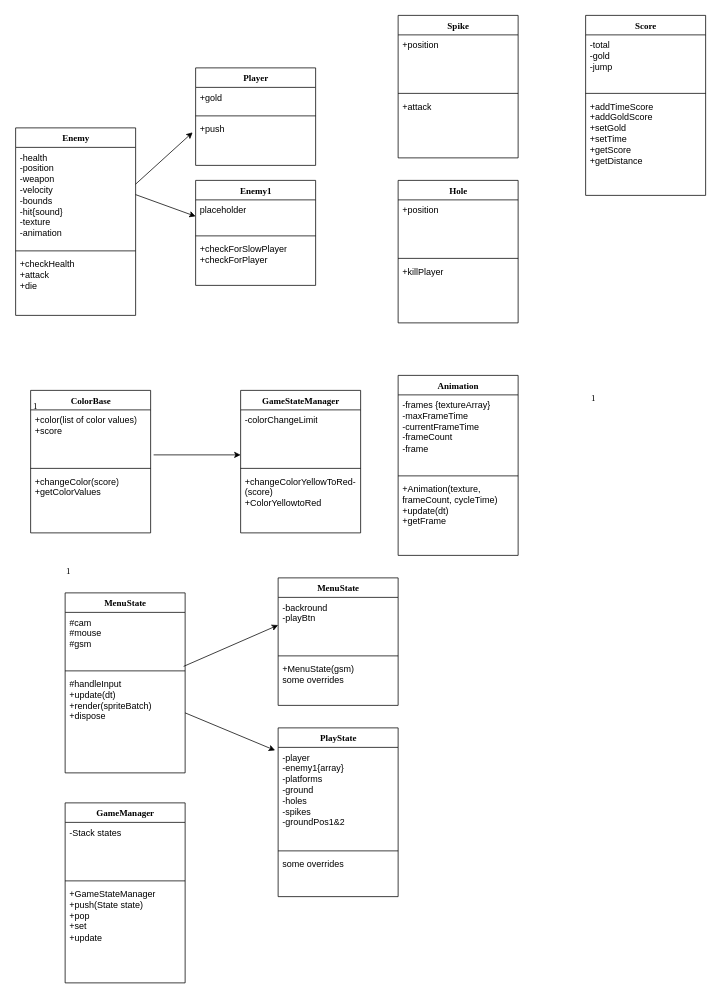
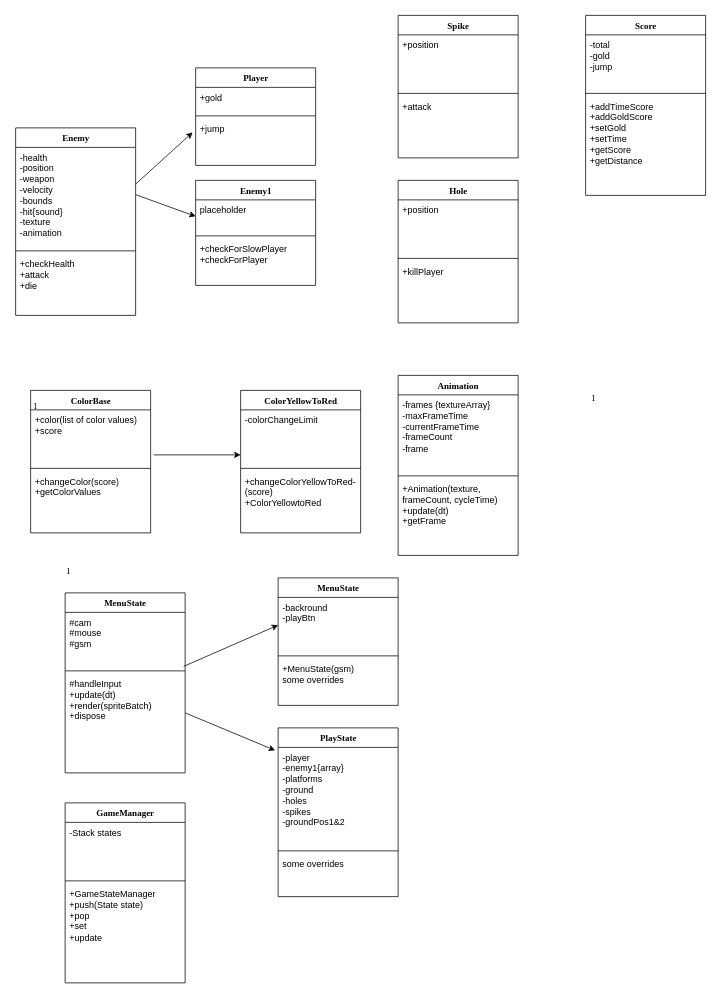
  <mxCell id="0" />
  <mxCell id="1" parent="0" />
  <mxCell id="2" value="1" style="text;html=1;resizable=0;points=[];align=center;verticalAlign=middle;labelBackgroundColor=#ffffff;fontSize=12;fontFamily=Verdana" vertex="1" connectable="0" parent="1"><mxGeometry x="326" y="204" as="geometry"><mxPoint x="-15" y="-19" as="offset" /></mxGeometry></mxCell>
  <mxCell id="3" value="1" style="text;html=1;resizable=0;points=[];align=center;verticalAlign=middle;labelBackgroundColor=#ffffff;fontSize=12;fontFamily=Verdana" vertex="1" connectable="0" parent="1"><mxGeometry x="60" y="559" as="geometry"><mxPoint x="-15" y="-19" as="offset" /></mxGeometry></mxCell>
  <mxCell id="4" value="" style="endArrow=classic;html=1;entryX=0;entryY=0.811;entryDx=0;entryDy=0;entryPerimeter=0;" edge="1" parent="1" target="36"><mxGeometry width="50" height="50" relative="1" as="geometry"><mxPoint x="204" y="606" as="sourcePoint" /><mxPoint x="350" y="616" as="targetPoint" /></mxGeometry></mxCell>
  <mxCell id="5" value="1" style="text;html=1;resizable=0;points=[];align=center;verticalAlign=middle;labelBackgroundColor=#ffffff;fontSize=12;fontFamily=Verdana" vertex="1" connectable="0" parent="1"><mxGeometry x="380" y="569" as="geometry"><mxPoint x="-15" y="-19" as="offset" /></mxGeometry></mxCell>
  <mxCell id="6" value="1" style="text;html=1;resizable=0;points=[];align=center;verticalAlign=middle;labelBackgroundColor=#ffffff;fontSize=12;fontFamily=Verdana" vertex="1" connectable="0" parent="1"><mxGeometry x="604" y="549" as="geometry"><mxPoint x="-15" y="-19" as="offset" /></mxGeometry></mxCell>
  <mxCell id="7" value="1" style="text;html=1;resizable=0;points=[];align=center;verticalAlign=middle;labelBackgroundColor=#ffffff;fontSize=12;fontFamily=Verdana" vertex="1" connectable="0" parent="1"><mxGeometry x="804" y="549" as="geometry"><mxPoint x="-15" y="-19" as="offset" /></mxGeometry></mxCell>
  <mxCell id="8" value="1" style="text;html=1;resizable=0;points=[];align=center;verticalAlign=middle;labelBackgroundColor=#ffffff;fontSize=12;fontFamily=Verdana" vertex="1" connectable="0" parent="1"><mxGeometry x="104" y="779" as="geometry"><mxPoint x="-15" y="-19" as="offset" /></mxGeometry></mxCell>
  <mxCell id="9" value="Player" style="swimlane;html=1;fontStyle=1;align=center;verticalAlign=top;childLayout=stackLayout;horizontal=1;startSize=26;horizontalStack=0;resizeParent=1;resizeLast=0;collapsible=1;marginBottom=0;swimlaneFillColor=#ffffff;rounded=0;shadow=0;comic=0;labelBackgroundColor=none;strokeWidth=1;fillColor=none;fontFamily=Verdana;fontSize=12" vertex="1" parent="1"><mxGeometry x="260" y="90" width="160" height="130" as="geometry" /></mxCell>
  <mxCell id="10" value="+gold" style="text;html=1;strokeColor=none;fillColor=none;align=left;verticalAlign=top;spacingLeft=4;spacingRight=4;whiteSpace=wrap;overflow=hidden;rotatable=0;points=[[0,0.5],[1,0.5]];portConstraint=eastwest;" vertex="1" parent="9"><mxGeometry y="26" width="160" height="34" as="geometry" /></mxCell>
  <mxCell id="11" value="" style="line;html=1;strokeWidth=1;fillColor=none;align=left;verticalAlign=middle;spacingTop=-1;spacingLeft=3;spacingRight=3;rotatable=0;labelPosition=right;points=[];portConstraint=eastwest;" vertex="1" parent="9"><mxGeometry y="60" width="160" height="8" as="geometry" /></mxCell>
- <mxCell id="12" value="+push" style="text;html=1;strokeColor=none;fillColor=none;align=left;verticalAlign=top;spacingLeft=4;spacingRight=4;whiteSpace=wrap;overflow=hidden;rotatable=0;points=[[0,0.5],[1,0.5]];portConstraint=eastwest;" vertex="1" parent="9"><mxGeometry y="68" width="160" height="62" as="geometry" /></mxCell>
+ <mxCell id="12" value="+jump" style="text;html=1;strokeColor=none;fillColor=none;align=left;verticalAlign=top;spacingLeft=4;spacingRight=4;whiteSpace=wrap;overflow=hidden;rotatable=0;points=[[0,0.5],[1,0.5]];portConstraint=eastwest;" vertex="1" parent="9"><mxGeometry y="68" width="160" height="62" as="geometry" /></mxCell>
  <mxCell id="13" value="Enemy1" style="swimlane;html=1;fontStyle=1;align=center;verticalAlign=top;childLayout=stackLayout;horizontal=1;startSize=26;horizontalStack=0;resizeParent=1;resizeLast=0;collapsible=1;marginBottom=0;swimlaneFillColor=#ffffff;rounded=0;shadow=0;comic=0;labelBackgroundColor=none;strokeWidth=1;fillColor=none;fontFamily=Verdana;fontSize=12" vertex="1" parent="1"><mxGeometry x="260" y="240" width="160" height="140" as="geometry" /></mxCell>
  <mxCell id="14" value="placeholder" style="text;html=1;strokeColor=none;fillColor=none;align=left;verticalAlign=top;spacingLeft=4;spacingRight=4;whiteSpace=wrap;overflow=hidden;rotatable=0;points=[[0,0.5],[1,0.5]];portConstraint=eastwest;" vertex="1" parent="13"><mxGeometry y="26" width="160" height="44" as="geometry" /></mxCell>
  <mxCell id="15" value="" style="line;html=1;strokeWidth=1;fillColor=none;align=left;verticalAlign=middle;spacingTop=-1;spacingLeft=3;spacingRight=3;rotatable=0;labelPosition=right;points=[];portConstraint=eastwest;" vertex="1" parent="13"><mxGeometry y="70" width="160" height="8" as="geometry" /></mxCell>
  <mxCell id="16" value="+checkForSlowPlayer&lt;br&gt;+checkForPlayer" style="text;html=1;strokeColor=none;fillColor=none;align=left;verticalAlign=top;spacingLeft=4;spacingRight=4;whiteSpace=wrap;overflow=hidden;rotatable=0;points=[[0,0.5],[1,0.5]];portConstraint=eastwest;" vertex="1" parent="13"><mxGeometry y="78" width="160" height="62" as="geometry" /></mxCell>
  <mxCell id="17" value="Spike" style="swimlane;html=1;fontStyle=1;align=center;verticalAlign=top;childLayout=stackLayout;horizontal=1;startSize=26;horizontalStack=0;resizeParent=1;resizeLast=0;collapsible=1;marginBottom=0;swimlaneFillColor=#ffffff;rounded=0;shadow=0;comic=0;labelBackgroundColor=none;strokeWidth=1;fillColor=none;fontFamily=Verdana;fontSize=12" vertex="1" parent="1"><mxGeometry x="530" y="20" width="160" height="190" as="geometry" /></mxCell>
  <mxCell id="18" value="+position" style="text;html=1;strokeColor=none;fillColor=none;align=left;verticalAlign=top;spacingLeft=4;spacingRight=4;whiteSpace=wrap;overflow=hidden;rotatable=0;points=[[0,0.5],[1,0.5]];portConstraint=eastwest;" vertex="1" parent="17"><mxGeometry y="26" width="160" height="74" as="geometry" /></mxCell>
  <mxCell id="19" value="" style="line;html=1;strokeWidth=1;fillColor=none;align=left;verticalAlign=middle;spacingTop=-1;spacingLeft=3;spacingRight=3;rotatable=0;labelPosition=right;points=[];portConstraint=eastwest;" vertex="1" parent="17"><mxGeometry y="100" width="160" height="8" as="geometry" /></mxCell>
  <mxCell id="20" value="+attack" style="text;html=1;strokeColor=none;fillColor=none;align=left;verticalAlign=top;spacingLeft=4;spacingRight=4;whiteSpace=wrap;overflow=hidden;rotatable=0;points=[[0,0.5],[1,0.5]];portConstraint=eastwest;" vertex="1" parent="17"><mxGeometry y="108" width="160" height="82" as="geometry" /></mxCell>
  <mxCell id="21" value="Score" style="swimlane;html=1;fontStyle=1;align=center;verticalAlign=top;childLayout=stackLayout;horizontal=1;startSize=26;horizontalStack=0;resizeParent=1;resizeLast=0;collapsible=1;marginBottom=0;swimlaneFillColor=#ffffff;rounded=0;shadow=0;comic=0;labelBackgroundColor=none;strokeWidth=1;fillColor=none;fontFamily=Verdana;fontSize=12" vertex="1" parent="1"><mxGeometry x="780" y="20" width="160" height="240" as="geometry" /></mxCell>
  <mxCell id="22" value="-total&lt;br&gt;-gold&lt;br&gt;-jump" style="text;html=1;strokeColor=none;fillColor=none;align=left;verticalAlign=top;spacingLeft=4;spacingRight=4;whiteSpace=wrap;overflow=hidden;rotatable=0;points=[[0,0.5],[1,0.5]];portConstraint=eastwest;" vertex="1" parent="21"><mxGeometry y="26" width="160" height="74" as="geometry" /></mxCell>
  <mxCell id="23" value="" style="line;html=1;strokeWidth=1;fillColor=none;align=left;verticalAlign=middle;spacingTop=-1;spacingLeft=3;spacingRight=3;rotatable=0;labelPosition=right;points=[];portConstraint=eastwest;" vertex="1" parent="21"><mxGeometry y="100" width="160" height="8" as="geometry" /></mxCell>
  <mxCell id="24" value="+addTimeScore&lt;br&gt;+addGoldScore&lt;br&gt;+setGold&lt;br&gt;+setTime&lt;br&gt;+getScore&lt;br&gt;+getDistance&lt;br&gt;&lt;br&gt;" style="text;html=1;strokeColor=none;fillColor=none;align=left;verticalAlign=top;spacingLeft=4;spacingRight=4;whiteSpace=wrap;overflow=hidden;rotatable=0;points=[[0,0.5],[1,0.5]];portConstraint=eastwest;" vertex="1" parent="21"><mxGeometry y="108" width="160" height="132" as="geometry" /></mxCell>
  <mxCell id="25" value="1" style="text;html=1;resizable=0;points=[];align=center;verticalAlign=middle;labelBackgroundColor=#ffffff;fontSize=12;fontFamily=Verdana" vertex="1" connectable="0" parent="1"><mxGeometry x="394" y="819" as="geometry"><mxPoint x="-15" y="-19" as="offset" /></mxGeometry></mxCell>
  <mxCell id="26" value="1" style="text;html=1;resizable=0;points=[];align=center;verticalAlign=middle;labelBackgroundColor=#ffffff;fontSize=12;fontFamily=Verdana" vertex="1" connectable="0" parent="1"><mxGeometry x="86" y="284" as="geometry"><mxPoint x="-15" y="-19" as="offset" /></mxGeometry></mxCell>
  <mxCell id="27" value="Enemy" style="swimlane;html=1;fontStyle=1;align=center;verticalAlign=top;childLayout=stackLayout;horizontal=1;startSize=26;horizontalStack=0;resizeParent=1;resizeLast=0;collapsible=1;marginBottom=0;swimlaneFillColor=#ffffff;rounded=0;shadow=0;comic=0;labelBackgroundColor=none;strokeWidth=1;fillColor=none;fontFamily=Verdana;fontSize=12" vertex="1" parent="1"><mxGeometry x="20" y="170" width="160" height="250" as="geometry" /></mxCell>
  <mxCell id="28" value="-health&lt;br&gt;-position&lt;br&gt;-weapon&lt;br&gt;-velocity&lt;br&gt;-bounds&lt;br&gt;-hit{sound}&lt;br&gt;-texture&lt;br&gt;-animation" style="text;html=1;strokeColor=none;fillColor=none;align=left;verticalAlign=top;spacingLeft=4;spacingRight=4;whiteSpace=wrap;overflow=hidden;rotatable=0;points=[[0,0.5],[1,0.5]];portConstraint=eastwest;" vertex="1" parent="27"><mxGeometry y="26" width="160" height="134" as="geometry" /></mxCell>
  <mxCell id="29" value="" style="line;html=1;strokeWidth=1;fillColor=none;align=left;verticalAlign=middle;spacingTop=-1;spacingLeft=3;spacingRight=3;rotatable=0;labelPosition=right;points=[];portConstraint=eastwest;" vertex="1" parent="27"><mxGeometry y="160" width="160" height="8" as="geometry" /></mxCell>
  <mxCell id="30" value="+checkHealth&lt;br&gt;+attack&lt;br&gt;+die" style="text;html=1;strokeColor=none;fillColor=none;align=left;verticalAlign=top;spacingLeft=4;spacingRight=4;whiteSpace=wrap;overflow=hidden;rotatable=0;points=[[0,0.5],[1,0.5]];portConstraint=eastwest;" vertex="1" parent="27"><mxGeometry y="168" width="160" height="82" as="geometry" /></mxCell>
  <mxCell id="31" value="ColorBase" style="swimlane;html=1;fontStyle=1;align=center;verticalAlign=top;childLayout=stackLayout;horizontal=1;startSize=26;horizontalStack=0;resizeParent=1;resizeLast=0;collapsible=1;marginBottom=0;swimlaneFillColor=#ffffff;rounded=0;shadow=0;comic=0;labelBackgroundColor=none;strokeWidth=1;fillColor=none;fontFamily=Verdana;fontSize=12" vertex="1" parent="1"><mxGeometry x="40" y="520" width="160" height="190" as="geometry" /></mxCell>
  <mxCell id="32" value="+color(list of color values)&lt;br&gt;+score" style="text;html=1;strokeColor=none;fillColor=none;align=left;verticalAlign=top;spacingLeft=4;spacingRight=4;whiteSpace=wrap;overflow=hidden;rotatable=0;points=[[0,0.5],[1,0.5]];portConstraint=eastwest;" vertex="1" parent="31"><mxGeometry y="26" width="160" height="74" as="geometry" /></mxCell>
  <mxCell id="33" value="" style="line;html=1;strokeWidth=1;fillColor=none;align=left;verticalAlign=middle;spacingTop=-1;spacingLeft=3;spacingRight=3;rotatable=0;labelPosition=right;points=[];portConstraint=eastwest;" vertex="1" parent="31"><mxGeometry y="100" width="160" height="8" as="geometry" /></mxCell>
  <mxCell id="34" value="+changeColor(score)&lt;br&gt;+getColorValues" style="text;html=1;strokeColor=none;fillColor=none;align=left;verticalAlign=top;spacingLeft=4;spacingRight=4;whiteSpace=wrap;overflow=hidden;rotatable=0;points=[[0,0.5],[1,0.5]];portConstraint=eastwest;" vertex="1" parent="31"><mxGeometry y="108" width="160" height="82" as="geometry" /></mxCell>
- <mxCell id="35" value="GameStateManager" style="swimlane;html=1;fontStyle=1;align=center;verticalAlign=top;childLayout=stackLayout;horizontal=1;startSize=26;horizontalStack=0;resizeParent=1;resizeLast=0;collapsible=1;marginBottom=0;swimlaneFillColor=#ffffff;rounded=0;shadow=0;comic=0;labelBackgroundColor=none;strokeWidth=1;fillColor=none;fontFamily=Verdana;fontSize=12" vertex="1" parent="1"><mxGeometry x="320" y="520" width="160" height="190" as="geometry" /></mxCell>
+ <mxCell id="35" value="ColorYellowToRed" style="swimlane;html=1;fontStyle=1;align=center;verticalAlign=top;childLayout=stackLayout;horizontal=1;startSize=26;horizontalStack=0;resizeParent=1;resizeLast=0;collapsible=1;marginBottom=0;swimlaneFillColor=#ffffff;rounded=0;shadow=0;comic=0;labelBackgroundColor=none;strokeWidth=1;fillColor=none;fontFamily=Verdana;fontSize=12" vertex="1" parent="1"><mxGeometry x="320" y="520" width="160" height="190" as="geometry" /></mxCell>
  <mxCell id="36" value="-colorChangeLimit" style="text;html=1;strokeColor=none;fillColor=none;align=left;verticalAlign=top;spacingLeft=4;spacingRight=4;whiteSpace=wrap;overflow=hidden;rotatable=0;points=[[0,0.5],[1,0.5]];portConstraint=eastwest;" vertex="1" parent="35"><mxGeometry y="26" width="160" height="74" as="geometry" /></mxCell>
  <mxCell id="37" value="" style="line;html=1;strokeWidth=1;fillColor=none;align=left;verticalAlign=middle;spacingTop=-1;spacingLeft=3;spacingRight=3;rotatable=0;labelPosition=right;points=[];portConstraint=eastwest;" vertex="1" parent="35"><mxGeometry y="100" width="160" height="8" as="geometry" /></mxCell>
  <mxCell id="38" value="+changeColorYellowToRed-&lt;br&gt;(score)&lt;br&gt;+ColorYellowtoRed" style="text;html=1;strokeColor=none;fillColor=none;align=left;verticalAlign=top;spacingLeft=4;spacingRight=4;whiteSpace=wrap;overflow=hidden;rotatable=0;points=[[0,0.5],[1,0.5]];portConstraint=eastwest;" vertex="1" parent="35"><mxGeometry y="108" width="160" height="82" as="geometry" /></mxCell>
  <mxCell id="39" value="Hole" style="swimlane;html=1;fontStyle=1;align=center;verticalAlign=top;childLayout=stackLayout;horizontal=1;startSize=26;horizontalStack=0;resizeParent=1;resizeLast=0;collapsible=1;marginBottom=0;swimlaneFillColor=#ffffff;rounded=0;shadow=0;comic=0;labelBackgroundColor=none;strokeWidth=1;fillColor=none;fontFamily=Verdana;fontSize=12" vertex="1" parent="1"><mxGeometry x="530" y="240" width="160" height="190" as="geometry" /></mxCell>
  <mxCell id="40" value="+position" style="text;html=1;strokeColor=none;fillColor=none;align=left;verticalAlign=top;spacingLeft=4;spacingRight=4;whiteSpace=wrap;overflow=hidden;rotatable=0;points=[[0,0.5],[1,0.5]];portConstraint=eastwest;" vertex="1" parent="39"><mxGeometry y="26" width="160" height="74" as="geometry" /></mxCell>
  <mxCell id="41" value="" style="line;html=1;strokeWidth=1;fillColor=none;align=left;verticalAlign=middle;spacingTop=-1;spacingLeft=3;spacingRight=3;rotatable=0;labelPosition=right;points=[];portConstraint=eastwest;" vertex="1" parent="39"><mxGeometry y="100" width="160" height="8" as="geometry" /></mxCell>
  <mxCell id="42" value="+killPlayer" style="text;html=1;strokeColor=none;fillColor=none;align=left;verticalAlign=top;spacingLeft=4;spacingRight=4;whiteSpace=wrap;overflow=hidden;rotatable=0;points=[[0,0.5],[1,0.5]];portConstraint=eastwest;" vertex="1" parent="39"><mxGeometry y="108" width="160" height="82" as="geometry" /></mxCell>
  <mxCell id="43" value="" style="endArrow=classic;html=1;entryX=-0.025;entryY=0.29;entryDx=0;entryDy=0;entryPerimeter=0;" edge="1" parent="1" target="12"><mxGeometry width="50" height="50" relative="1" as="geometry"><mxPoint x="180" y="245" as="sourcePoint" /><mxPoint x="230" y="195" as="targetPoint" /></mxGeometry></mxCell>
  <mxCell id="44" value="" style="endArrow=classic;html=1;entryX=0;entryY=0.5;entryDx=0;entryDy=0;" edge="1" parent="1" target="14"><mxGeometry width="50" height="50" relative="1" as="geometry"><mxPoint x="180" y="259" as="sourcePoint" /><mxPoint x="266" y="185.98" as="targetPoint" /></mxGeometry></mxCell>
  <mxCell id="45" value="Animation" style="swimlane;html=1;fontStyle=1;align=center;verticalAlign=top;childLayout=stackLayout;horizontal=1;startSize=26;horizontalStack=0;resizeParent=1;resizeLast=0;collapsible=1;marginBottom=0;swimlaneFillColor=#ffffff;rounded=0;shadow=0;comic=0;labelBackgroundColor=none;strokeWidth=1;fillColor=none;fontFamily=Verdana;fontSize=12" vertex="1" parent="1"><mxGeometry x="530" y="500" width="160" height="240" as="geometry" /></mxCell>
  <mxCell id="46" value="-frames {textureArray}&lt;br&gt;-maxFrameTime&lt;br&gt;-currentFrameTime&lt;br&gt;-frameCount&lt;br&gt;-frame" style="text;html=1;strokeColor=none;fillColor=none;align=left;verticalAlign=top;spacingLeft=4;spacingRight=4;whiteSpace=wrap;overflow=hidden;rotatable=0;points=[[0,0.5],[1,0.5]];portConstraint=eastwest;" vertex="1" parent="45"><mxGeometry y="26" width="160" height="104" as="geometry" /></mxCell>
  <mxCell id="47" value="" style="line;html=1;strokeWidth=1;fillColor=none;align=left;verticalAlign=middle;spacingTop=-1;spacingLeft=3;spacingRight=3;rotatable=0;labelPosition=right;points=[];portConstraint=eastwest;" vertex="1" parent="45"><mxGeometry y="130" width="160" height="8" as="geometry" /></mxCell>
  <mxCell id="48" value="+Animation(texture, frameCount, cycleTime)&lt;br&gt;+update(dt)&lt;br&gt;+getFrame" style="text;html=1;strokeColor=none;fillColor=none;align=left;verticalAlign=top;spacingLeft=4;spacingRight=4;whiteSpace=wrap;overflow=hidden;rotatable=0;points=[[0,0.5],[1,0.5]];portConstraint=eastwest;" vertex="1" parent="45"><mxGeometry y="138" width="160" height="102" as="geometry" /></mxCell>
  <mxCell id="49" value="MenuState" style="swimlane;html=1;fontStyle=1;align=center;verticalAlign=top;childLayout=stackLayout;horizontal=1;startSize=26;horizontalStack=0;resizeParent=1;resizeLast=0;collapsible=1;marginBottom=0;swimlaneFillColor=#ffffff;rounded=0;shadow=0;comic=0;labelBackgroundColor=none;strokeWidth=1;fillColor=none;fontFamily=Verdana;fontSize=12" vertex="1" parent="1"><mxGeometry x="86" y="790" width="160" height="240" as="geometry" /></mxCell>
  <mxCell id="50" value="#cam&lt;br&gt;#mouse&lt;br&gt;#gsm" style="text;html=1;strokeColor=none;fillColor=none;align=left;verticalAlign=top;spacingLeft=4;spacingRight=4;whiteSpace=wrap;overflow=hidden;rotatable=0;points=[[0,0.5],[1,0.5]];portConstraint=eastwest;" vertex="1" parent="49"><mxGeometry y="26" width="160" height="74" as="geometry" /></mxCell>
  <mxCell id="51" value="" style="line;html=1;strokeWidth=1;fillColor=none;align=left;verticalAlign=middle;spacingTop=-1;spacingLeft=3;spacingRight=3;rotatable=0;labelPosition=right;points=[];portConstraint=eastwest;" vertex="1" parent="49"><mxGeometry y="100" width="160" height="8" as="geometry" /></mxCell>
  <mxCell id="52" value="#handleInput&lt;br&gt;+update(dt)&lt;br&gt;+render(spriteBatch)&lt;br&gt;+dispose" style="text;html=1;strokeColor=none;fillColor=none;align=left;verticalAlign=top;spacingLeft=4;spacingRight=4;whiteSpace=wrap;overflow=hidden;rotatable=0;points=[[0,0.5],[1,0.5]];portConstraint=eastwest;" vertex="1" parent="49"><mxGeometry y="108" width="160" height="132" as="geometry" /></mxCell>
  <mxCell id="53" value="MenuState" style="swimlane;html=1;fontStyle=1;align=center;verticalAlign=top;childLayout=stackLayout;horizontal=1;startSize=26;horizontalStack=0;resizeParent=1;resizeLast=0;collapsible=1;marginBottom=0;swimlaneFillColor=#ffffff;rounded=0;shadow=0;comic=0;labelBackgroundColor=none;strokeWidth=1;fillColor=none;fontFamily=Verdana;fontSize=12" vertex="1" parent="1"><mxGeometry x="370" y="770" width="160" height="170" as="geometry" /></mxCell>
  <mxCell id="54" value="-backround&lt;br&gt;-playBtn" style="text;html=1;strokeColor=none;fillColor=none;align=left;verticalAlign=top;spacingLeft=4;spacingRight=4;whiteSpace=wrap;overflow=hidden;rotatable=0;points=[[0,0.5],[1,0.5]];portConstraint=eastwest;" vertex="1" parent="53"><mxGeometry y="26" width="160" height="74" as="geometry" /></mxCell>
  <mxCell id="55" value="" style="line;html=1;strokeWidth=1;fillColor=none;align=left;verticalAlign=middle;spacingTop=-1;spacingLeft=3;spacingRight=3;rotatable=0;labelPosition=right;points=[];portConstraint=eastwest;" vertex="1" parent="53"><mxGeometry y="100" width="160" height="8" as="geometry" /></mxCell>
  <mxCell id="56" value="+MenuState(gsm)&lt;br&gt;some overrides" style="text;html=1;strokeColor=none;fillColor=none;align=left;verticalAlign=top;spacingLeft=4;spacingRight=4;whiteSpace=wrap;overflow=hidden;rotatable=0;points=[[0,0.5],[1,0.5]];portConstraint=eastwest;" vertex="1" parent="53"><mxGeometry y="108" width="160" height="62" as="geometry" /></mxCell>
  <mxCell id="57" value="PlayState" style="swimlane;html=1;fontStyle=1;align=center;verticalAlign=top;childLayout=stackLayout;horizontal=1;startSize=26;horizontalStack=0;resizeParent=1;resizeLast=0;collapsible=1;marginBottom=0;swimlaneFillColor=#ffffff;rounded=0;shadow=0;comic=0;labelBackgroundColor=none;strokeWidth=1;fillColor=none;fontFamily=Verdana;fontSize=12" vertex="1" parent="1"><mxGeometry x="370" y="970" width="160" height="225" as="geometry" /></mxCell>
  <mxCell id="58" value="-player&lt;br&gt;-enemy1{array}&lt;br&gt;-platforms&lt;br&gt;-ground&lt;br&gt;-holes&lt;br&gt;-spikes&lt;br&gt;-groundPos1&amp;amp;2" style="text;html=1;strokeColor=none;fillColor=none;align=left;verticalAlign=top;spacingLeft=4;spacingRight=4;whiteSpace=wrap;overflow=hidden;rotatable=0;points=[[0,0.5],[1,0.5]];portConstraint=eastwest;" vertex="1" parent="57"><mxGeometry y="26" width="160" height="134" as="geometry" /></mxCell>
  <mxCell id="59" value="" style="line;html=1;strokeWidth=1;fillColor=none;align=left;verticalAlign=middle;spacingTop=-1;spacingLeft=3;spacingRight=3;rotatable=0;labelPosition=right;points=[];portConstraint=eastwest;" vertex="1" parent="57"><mxGeometry y="160" width="160" height="8" as="geometry" /></mxCell>
  <mxCell id="60" value="some overrides&amp;nbsp;" style="text;html=1;strokeColor=none;fillColor=none;align=left;verticalAlign=top;spacingLeft=4;spacingRight=4;whiteSpace=wrap;overflow=hidden;rotatable=0;points=[[0,0.5],[1,0.5]];portConstraint=eastwest;" vertex="1" parent="57"><mxGeometry y="168" width="160" height="52" as="geometry" /></mxCell>
  <mxCell id="61" value="" style="endArrow=classic;html=1;entryX=0;entryY=0.5;entryDx=0;entryDy=0;" edge="1" parent="1" target="54"><mxGeometry width="50" height="50" relative="1" as="geometry"><mxPoint x="244" y="888.02" as="sourcePoint" /><mxPoint x="320" y="819" as="targetPoint" /></mxGeometry></mxCell>
  <mxCell id="62" value="" style="endArrow=classic;html=1;entryX=-0.025;entryY=0.03;entryDx=0;entryDy=0;entryPerimeter=0;" edge="1" parent="1" target="58"><mxGeometry width="50" height="50" relative="1" as="geometry"><mxPoint x="246" y="950" as="sourcePoint" /><mxPoint x="326" y="979" as="targetPoint" /></mxGeometry></mxCell>
  <mxCell id="63" value="GameManager" style="swimlane;html=1;fontStyle=1;align=center;verticalAlign=top;childLayout=stackLayout;horizontal=1;startSize=26;horizontalStack=0;resizeParent=1;resizeLast=0;collapsible=1;marginBottom=0;swimlaneFillColor=#ffffff;rounded=0;shadow=0;comic=0;labelBackgroundColor=none;strokeWidth=1;fillColor=none;fontFamily=Verdana;fontSize=12" vertex="1" parent="1"><mxGeometry x="86" y="1070" width="160" height="240" as="geometry" /></mxCell>
  <mxCell id="64" value="-Stack states&lt;br&gt;" style="text;html=1;strokeColor=none;fillColor=none;align=left;verticalAlign=top;spacingLeft=4;spacingRight=4;whiteSpace=wrap;overflow=hidden;rotatable=0;points=[[0,0.5],[1,0.5]];portConstraint=eastwest;" vertex="1" parent="63"><mxGeometry y="26" width="160" height="74" as="geometry" /></mxCell>
  <mxCell id="65" value="" style="line;html=1;strokeWidth=1;fillColor=none;align=left;verticalAlign=middle;spacingTop=-1;spacingLeft=3;spacingRight=3;rotatable=0;labelPosition=right;points=[];portConstraint=eastwest;" vertex="1" parent="63"><mxGeometry y="100" width="160" height="8" as="geometry" /></mxCell>
  <mxCell id="66" value="+GameStateManager&lt;br&gt;+push(State state)&lt;br&gt;+pop&lt;br&gt;+set&lt;br&gt;+update" style="text;html=1;strokeColor=none;fillColor=none;align=left;verticalAlign=top;spacingLeft=4;spacingRight=4;whiteSpace=wrap;overflow=hidden;rotatable=0;points=[[0,0.5],[1,0.5]];portConstraint=eastwest;" vertex="1" parent="63"><mxGeometry y="108" width="160" height="132" as="geometry" /></mxCell>
